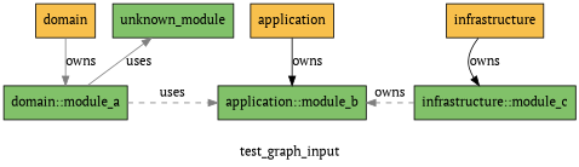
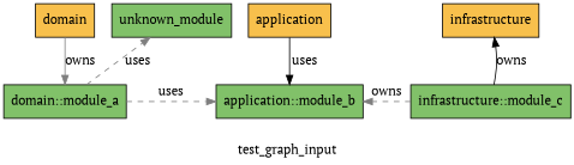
  digraph {
    fontname="PT Serif"
    label=test_graph_input
    rankdir=TB
    node [fillcolor="#81c169" fontname="PT Serif" shape=box style=filled]
    edge [color="#7f7f7f" constraint=true fontname="PT Serif" style=solid]
    n1 [fillcolor="#f8c04c" label=domain]
    n2 [label="domain::module_a"]
    n3 [label="application::module_b"]
    n4 [label=unknown_module]
    n5 [fillcolor="#f8c04c" label=application]
    n6 [fillcolor="#f8c04c" label=infrastructure]
    n7 [label="infrastructure::module_c"]
    n1 -> n2 [label=owns]
    n2 -> n3 [constraint=false label=uses style=dashed]
-   n2 -> n4 [constraint=false label=uses]
-   n5 -> n3 [color="#000000" label=owns]
-   n6 -> n7 [color="#000000" label=owns]
+   n2 -> n4 [constraint=false label=uses style=dashed]
+   n5 -> n3 [color="#000000" label=uses]
+   n7 -> n6 [color="#000000" label=owns]
    n7 -> n3 [constraint=false label=owns style=dashed]
  }
